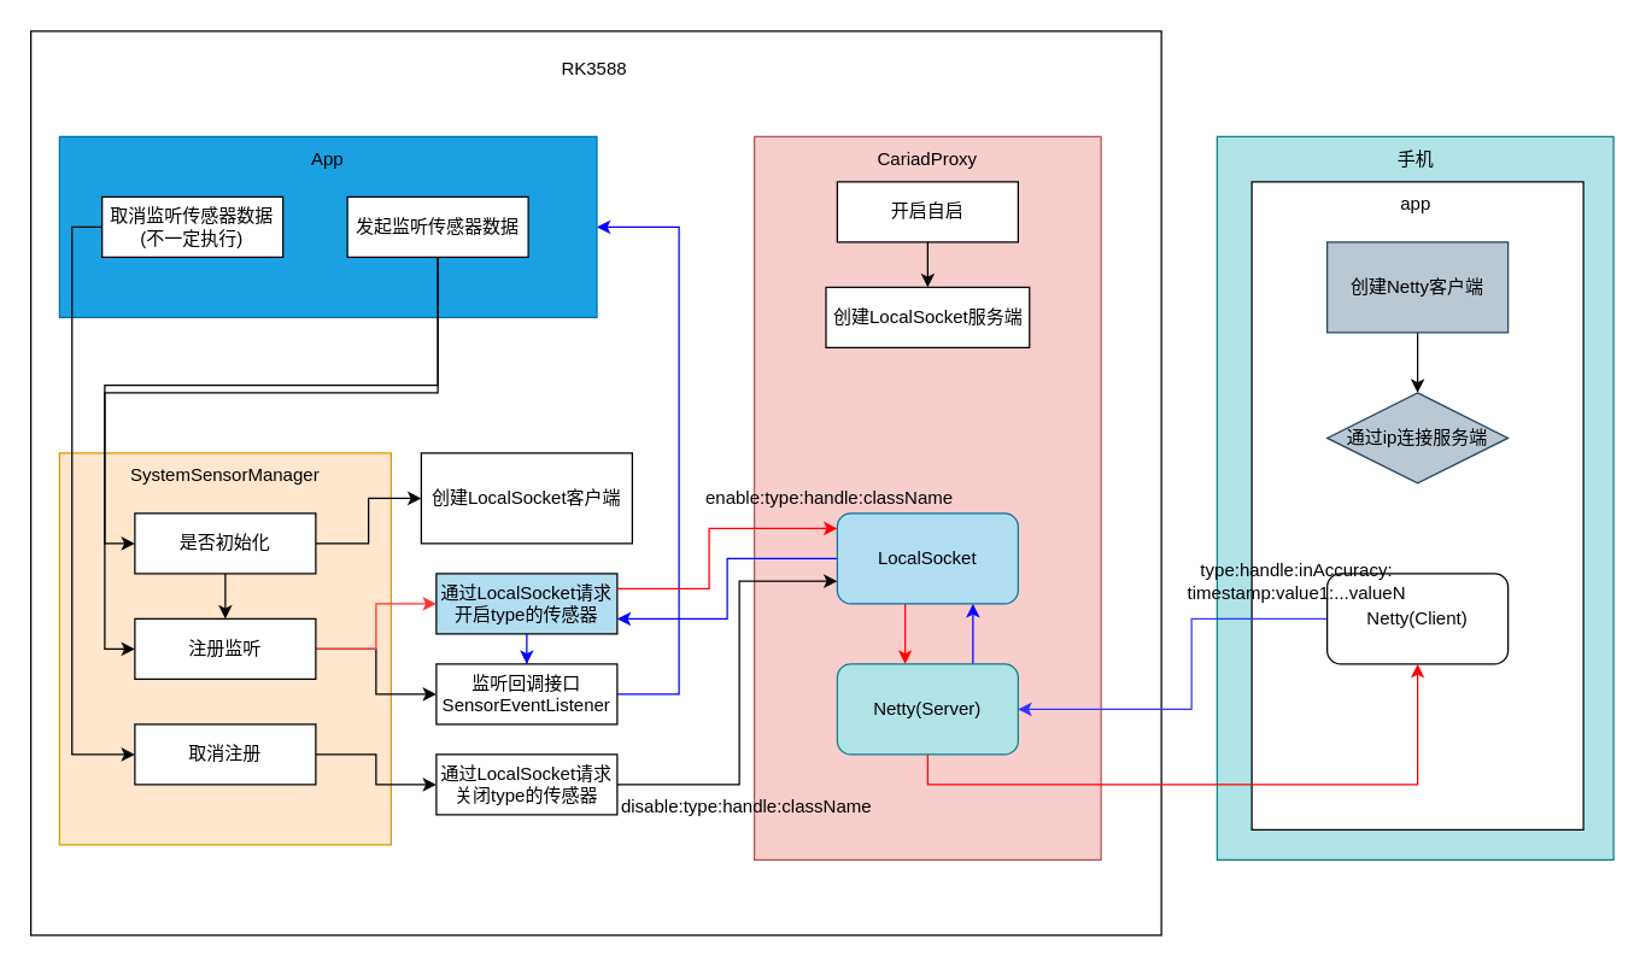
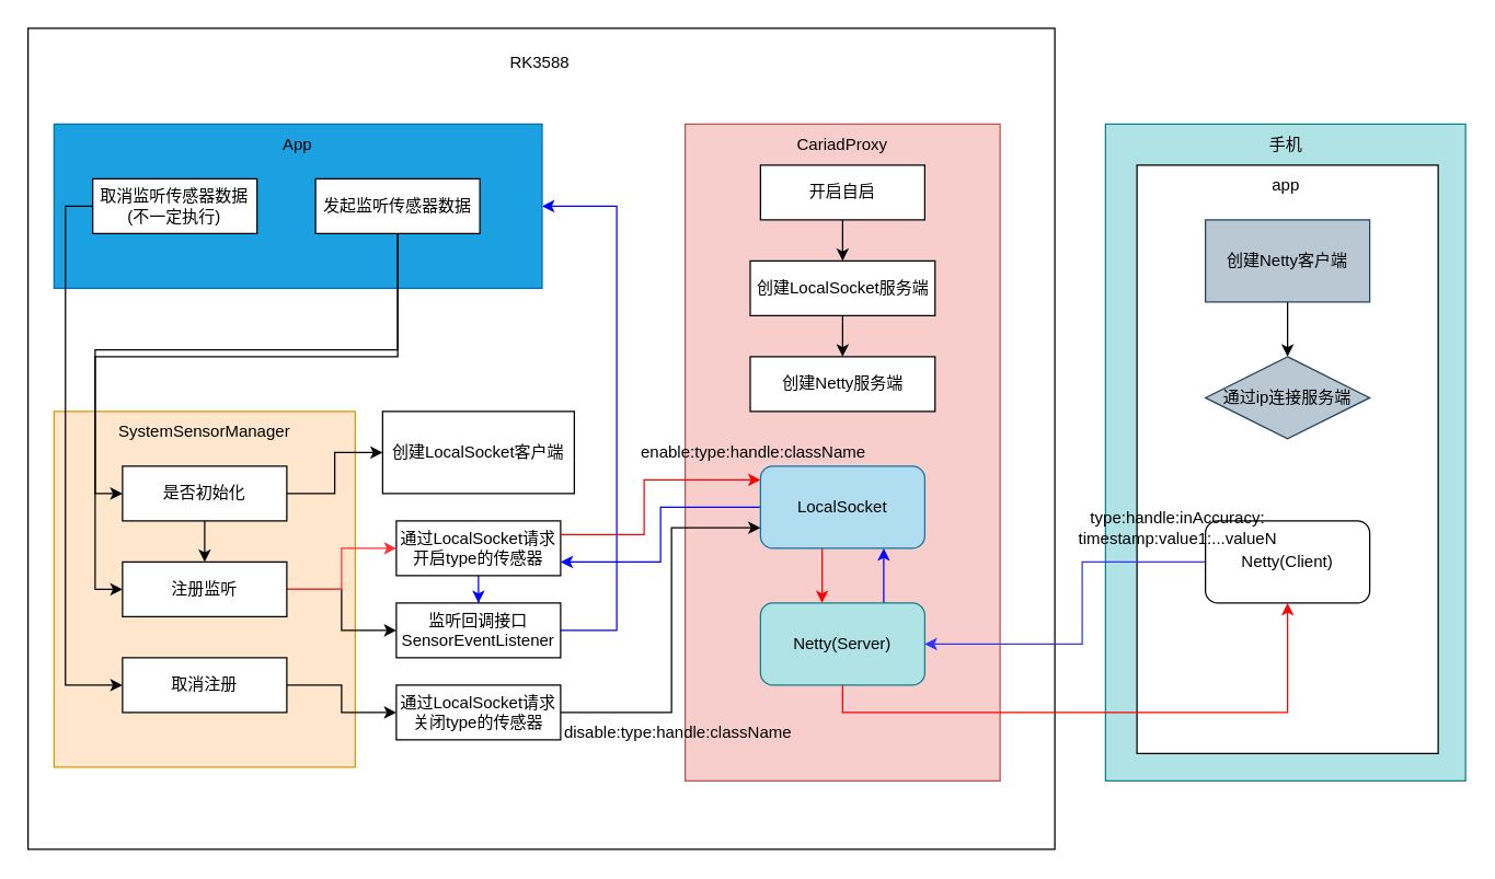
  <mxCell id="0" />
  <mxCell id="1" parent="0" />
  <mxCell id="2" value="" style="rounded=0;whiteSpace=wrap;html=1;" parent="1" vertex="1"><mxGeometry x="20" y="20" width="750" height="600" as="geometry" /></mxCell>
  <mxCell id="3" value="" style="rounded=0;whiteSpace=wrap;html=1;fillColor=#ffe6cc;strokeColor=#d79b00;" parent="1" vertex="1"><mxGeometry x="39" y="300" width="220" height="260" as="geometry" /></mxCell>
  <mxCell id="4" value="" style="edgeStyle=orthogonalEdgeStyle;rounded=0;orthogonalLoop=1;jettySize=auto;html=1;" parent="1" source="6" target="8" edge="1"><mxGeometry relative="1" as="geometry" /></mxCell>
  <mxCell id="5" value="" style="edgeStyle=orthogonalEdgeStyle;rounded=0;orthogonalLoop=1;jettySize=auto;html=1;" parent="1" source="6" target="11" edge="1"><mxGeometry relative="1" as="geometry" /></mxCell>
  <mxCell id="6" value="是否初始化" style="rounded=0;whiteSpace=wrap;html=1;" parent="1" vertex="1"><mxGeometry x="89" y="340" width="120" height="40" as="geometry" /></mxCell>
  <mxCell id="7" value="SystemSensorManager" style="text;html=1;strokeColor=none;fillColor=none;align=center;verticalAlign=middle;whiteSpace=wrap;rounded=0;" parent="1" vertex="1"><mxGeometry x="119" y="300" width="60" height="30" as="geometry" /></mxCell>
  <mxCell id="8" value="创建LocalSocket客户端" style="rounded=0;whiteSpace=wrap;html=1;" parent="1" vertex="1"><mxGeometry x="279" y="300" width="140" height="60" as="geometry" /></mxCell>
  <mxCell id="9" value="" style="edgeStyle=orthogonalEdgeStyle;rounded=0;orthogonalLoop=1;jettySize=auto;html=1;" parent="1" source="11" target="13" edge="1"><mxGeometry relative="1" as="geometry" /></mxCell>
  <mxCell id="10" style="edgeStyle=orthogonalEdgeStyle;rounded=0;orthogonalLoop=1;jettySize=auto;html=1;entryX=0;entryY=0.5;entryDx=0;entryDy=0;strokeColor=#FF3333;" parent="1" source="11" target="18" edge="1"><mxGeometry relative="1" as="geometry" /></mxCell>
  <mxCell id="11" value="注册监听" style="rounded=0;whiteSpace=wrap;html=1;" parent="1" vertex="1"><mxGeometry x="89" y="410" width="120" height="40" as="geometry" /></mxCell>
  <mxCell id="12" style="edgeStyle=orthogonalEdgeStyle;rounded=0;orthogonalLoop=1;jettySize=auto;html=1;entryX=1;entryY=0.5;entryDx=0;entryDy=0;strokeColor=#0000FF;" parent="1" source="13" target="21" edge="1"><mxGeometry relative="1" as="geometry"><Array as="points"><mxPoint x="450" y="460" /><mxPoint x="450" y="150" /></Array></mxGeometry></mxCell>
  <mxCell id="13" value="监听回调接口SensorEventListener" style="rounded=0;whiteSpace=wrap;html=1;" parent="1" vertex="1"><mxGeometry x="289" y="440" width="120" height="40" as="geometry" /></mxCell>
  <mxCell id="14" value="" style="edgeStyle=orthogonalEdgeStyle;rounded=0;orthogonalLoop=1;jettySize=auto;html=1;" parent="1" source="15" target="16" edge="1"><mxGeometry relative="1" as="geometry" /></mxCell>
  <mxCell id="15" value="取消注册" style="rounded=0;whiteSpace=wrap;html=1;" parent="1" vertex="1"><mxGeometry x="89" y="480" width="120" height="40" as="geometry" /></mxCell>
  <mxCell id="16" value="通过LocalSocket请求关闭type的传感器" style="rounded=0;whiteSpace=wrap;html=1;" parent="1" vertex="1"><mxGeometry x="289" y="500" width="120" height="40" as="geometry" /></mxCell>
  <mxCell id="17" style="edgeStyle=orthogonalEdgeStyle;rounded=0;orthogonalLoop=1;jettySize=auto;html=1;strokeColor=#0000FF;" parent="1" source="18" target="13" edge="1"><mxGeometry relative="1" as="geometry" /></mxCell>
- <mxCell id="18" value="通过LocalSocket请求开启type的传感器" style="rounded=0;whiteSpace=wrap;html=1;fillColor=#b1ddf0;" parent="1" vertex="1"><mxGeometry x="289" y="380" width="120" height="40" as="geometry" /></mxCell>
+ <mxCell id="18" value="通过LocalSocket请求开启type的传感器" style="rounded=0;whiteSpace=wrap;html=1;" parent="1" vertex="1"><mxGeometry x="289" y="380" width="120" height="40" as="geometry" /></mxCell>
  <mxCell id="19" value="" style="rounded=0;whiteSpace=wrap;html=1;fillColor=#f8cecc;strokeColor=#b85450;" parent="1" vertex="1"><mxGeometry x="500" y="90" width="230" height="480" as="geometry" /></mxCell>
  <mxCell id="20" value="CariadProxy" style="text;html=1;strokeColor=none;fillColor=none;align=center;verticalAlign=middle;whiteSpace=wrap;rounded=0;" parent="1" vertex="1"><mxGeometry x="585" y="90" width="60" height="30" as="geometry" /></mxCell>
  <mxCell id="21" value="" style="rounded=0;whiteSpace=wrap;html=1;fillColor=#1ba1e2;fontColor=#ffffff;strokeColor=#006EAF;" parent="1" vertex="1"><mxGeometry x="39" y="90" width="356.5" height="120" as="geometry" /></mxCell>
  <mxCell id="22" value="App" style="text;html=1;strokeColor=none;fillColor=none;align=center;verticalAlign=middle;whiteSpace=wrap;rounded=0;" parent="1" vertex="1"><mxGeometry x="187.25" y="90" width="60" height="30" as="geometry" /></mxCell>
  <mxCell id="23" style="edgeStyle=orthogonalEdgeStyle;rounded=0;orthogonalLoop=1;jettySize=auto;html=1;entryX=0;entryY=0.5;entryDx=0;entryDy=0;exitX=0.5;exitY=1;exitDx=0;exitDy=0;" parent="1" source="25" target="6" edge="1"><mxGeometry relative="1" as="geometry" /></mxCell>
  <mxCell id="24" style="edgeStyle=orthogonalEdgeStyle;rounded=0;orthogonalLoop=1;jettySize=auto;html=1;exitX=0.5;exitY=1;exitDx=0;exitDy=0;entryX=0;entryY=0.5;entryDx=0;entryDy=0;" parent="1" source="25" target="11" edge="1"><mxGeometry relative="1" as="geometry"><Array as="points"><mxPoint x="290" y="260" /><mxPoint x="69" y="260" /><mxPoint x="69" y="430" /></Array></mxGeometry></mxCell>
  <mxCell id="25" value="发起监听传感器数据" style="rounded=0;whiteSpace=wrap;html=1;" parent="1" vertex="1"><mxGeometry x="230" y="130" width="120" height="40" as="geometry" /></mxCell>
  <mxCell id="26" style="edgeStyle=orthogonalEdgeStyle;rounded=0;orthogonalLoop=1;jettySize=auto;html=1;entryX=0;entryY=0.5;entryDx=0;entryDy=0;exitX=0;exitY=0.5;exitDx=0;exitDy=0;" parent="1" source="27" target="15" edge="1"><mxGeometry relative="1" as="geometry" /></mxCell>
  <mxCell id="27" value="取消监听传感器数据(不一定执行)" style="rounded=0;whiteSpace=wrap;html=1;" parent="1" vertex="1"><mxGeometry x="67.25" y="130" width="120" height="40" as="geometry" /></mxCell>
  <mxCell id="28" value="" style="rounded=0;whiteSpace=wrap;html=1;fillColor=#b0e3e6;strokeColor=#0e8088;" parent="1" vertex="1"><mxGeometry x="807" y="90" width="263" height="480" as="geometry" /></mxCell>
  <mxCell id="29" value="手机" style="text;html=1;strokeColor=none;fillColor=none;align=center;verticalAlign=middle;whiteSpace=wrap;rounded=0;" parent="1" vertex="1"><mxGeometry x="908.5" y="90" width="60" height="30" as="geometry" /></mxCell>
  <mxCell id="30" value="" style="rounded=0;whiteSpace=wrap;html=1;" parent="1" vertex="1"><mxGeometry x="830" y="120" width="220" height="430" as="geometry" /></mxCell>
  <mxCell id="31" value="app" style="text;html=1;strokeColor=none;fillColor=none;align=center;verticalAlign=middle;whiteSpace=wrap;rounded=0;" parent="1" vertex="1"><mxGeometry x="909" y="120" width="60" height="30" as="geometry" /></mxCell>
  <mxCell id="32" value="" style="edgeStyle=orthogonalEdgeStyle;rounded=0;orthogonalLoop=1;jettySize=auto;html=1;" parent="1" source="33" target="35" edge="1"><mxGeometry relative="1" as="geometry" /></mxCell>
  <mxCell id="33" value="开启自启" style="rounded=0;whiteSpace=wrap;html=1;" parent="1" vertex="1"><mxGeometry x="555" y="120" width="120" height="40" as="geometry" /></mxCell>
+ <mxCell id="34" value="" style="edgeStyle=orthogonalEdgeStyle;rounded=0;orthogonalLoop=1;jettySize=auto;html=1;" parent="1" source="35" target="36" edge="1"><mxGeometry relative="1" as="geometry" /></mxCell>
  <mxCell id="35" value="创建LocalSocket服务端" style="rounded=0;whiteSpace=wrap;html=1;" parent="1" vertex="1"><mxGeometry x="547.5" y="190" width="135" height="40" as="geometry" /></mxCell>
+ <mxCell id="36" value="创建Netty服务端" style="rounded=0;whiteSpace=wrap;html=1;" parent="1" vertex="1"><mxGeometry x="547.5" y="260" width="135" height="40" as="geometry" /></mxCell>
  <mxCell id="37" value="" style="edgeStyle=orthogonalEdgeStyle;rounded=0;orthogonalLoop=1;jettySize=auto;html=1;strokeColor=#FF0000;" parent="1" source="39" target="42" edge="1"><mxGeometry relative="1" as="geometry"><Array as="points"><mxPoint x="600" y="420" /><mxPoint x="600" y="420" /></Array></mxGeometry></mxCell>
  <mxCell id="38" style="edgeStyle=orthogonalEdgeStyle;rounded=0;orthogonalLoop=1;jettySize=auto;html=1;entryX=1;entryY=0.75;entryDx=0;entryDy=0;strokeColor=#0000FF;" parent="1" source="39" target="18" edge="1"><mxGeometry relative="1" as="geometry"><Array as="points"><mxPoint x="482" y="370" /><mxPoint x="482" y="410" /></Array></mxGeometry></mxCell>
  <mxCell id="39" value="LocalSocket" style="rounded=1;whiteSpace=wrap;html=1;fillColor=#b1ddf0;strokeColor=#10739e;" parent="1" vertex="1"><mxGeometry x="555" y="340" width="120" height="60" as="geometry" /></mxCell>
  <mxCell id="40" style="edgeStyle=orthogonalEdgeStyle;rounded=0;orthogonalLoop=1;jettySize=auto;html=1;exitX=0.5;exitY=1;exitDx=0;exitDy=0;strokeColor=#FF0000;entryX=0.5;entryY=1;entryDx=0;entryDy=0;" parent="1" source="42" target="50" edge="1"><mxGeometry relative="1" as="geometry" /></mxCell>
  <mxCell id="41" style="edgeStyle=orthogonalEdgeStyle;rounded=0;orthogonalLoop=1;jettySize=auto;html=1;exitX=0.75;exitY=0;exitDx=0;exitDy=0;entryX=0.75;entryY=1;entryDx=0;entryDy=0;strokeColor=#0000FF;" parent="1" source="42" target="39" edge="1"><mxGeometry relative="1" as="geometry" /></mxCell>
  <mxCell id="42" value="Netty(Server)" style="rounded=1;whiteSpace=wrap;html=1;fillColor=#b0e3e6;strokeColor=#0e8088;" parent="1" vertex="1"><mxGeometry x="555" y="440" width="120" height="60" as="geometry" /></mxCell>
  <mxCell id="43" style="edgeStyle=orthogonalEdgeStyle;rounded=0;orthogonalLoop=1;jettySize=auto;html=1;exitX=1;exitY=0.5;exitDx=0;exitDy=0;strokeColor=#FF0000;" parent="1" edge="1"><mxGeometry relative="1" as="geometry"><mxPoint x="409" y="390" as="sourcePoint" /><mxPoint x="555" y="350" as="targetPoint" /><Array as="points"><mxPoint x="470" y="390" /><mxPoint x="470" y="350" /></Array></mxGeometry></mxCell>
  <mxCell id="44" value="" style="edgeStyle=orthogonalEdgeStyle;rounded=0;orthogonalLoop=1;jettySize=auto;html=1;" parent="1" source="45" target="47" edge="1"><mxGeometry relative="1" as="geometry" /></mxCell>
  <mxCell id="45" value="创建Netty客户端" style="rounded=0;whiteSpace=wrap;html=1;fillColor=#bac8d3;strokeColor=#23445d;" parent="1" vertex="1"><mxGeometry x="880" y="160" width="120" height="60" as="geometry" /></mxCell>
  <mxCell id="46" style="edgeStyle=orthogonalEdgeStyle;rounded=0;orthogonalLoop=1;jettySize=auto;html=1;entryX=1;entryY=0.5;entryDx=0;entryDy=0;strokeColor=#3333FF;exitX=0;exitY=0.5;exitDx=0;exitDy=0;" parent="1" source="50" target="42" edge="1"><mxGeometry relative="1" as="geometry"><mxPoint x="690" y="450" as="targetPoint" /><Array as="points"><mxPoint x="790" y="410" /><mxPoint x="790" y="470" /></Array></mxGeometry></mxCell>
  <mxCell id="47" value="通过ip连接服务端" style="rhombus;whiteSpace=wrap;html=1;fillColor=#bac8d3;strokeColor=#23445d;" parent="1" vertex="1"><mxGeometry x="880" y="260" width="120" height="60" as="geometry" /></mxCell>
  <mxCell id="48" style="edgeStyle=orthogonalEdgeStyle;rounded=0;orthogonalLoop=1;jettySize=auto;html=1;entryX=0;entryY=0.75;entryDx=0;entryDy=0;" parent="1" source="16" target="39" edge="1"><mxGeometry relative="1" as="geometry"><mxPoint x="460" y="520" as="targetPoint" /><Array as="points"><mxPoint x="490" y="520" /><mxPoint x="490" y="385" /></Array></mxGeometry></mxCell>
  <mxCell id="49" value="RK3588" style="text;html=1;strokeColor=none;fillColor=none;align=center;verticalAlign=middle;whiteSpace=wrap;rounded=0;" parent="1" vertex="1"><mxGeometry x="364" y="30" width="60" height="30" as="geometry" /></mxCell>
  <mxCell id="50" value="Netty(Client)" style="rounded=1;whiteSpace=wrap;html=1;" parent="1" vertex="1"><mxGeometry x="880" y="380" width="120" height="60" as="geometry" /></mxCell>
  <mxCell id="51" value="enable:type:handle:className" style="text;html=1;strokeColor=none;fillColor=none;align=center;verticalAlign=middle;whiteSpace=wrap;rounded=0;" parent="1" vertex="1"><mxGeometry x="490" y="315" width="120" height="30" as="geometry" /></mxCell>
  <mxCell id="52" value="disable:type:handle:className" style="text;html=1;strokeColor=none;fillColor=none;align=center;verticalAlign=middle;whiteSpace=wrap;rounded=0;" parent="1" vertex="1"><mxGeometry x="435" y="520" width="120" height="30" as="geometry" /></mxCell>
  <mxCell id="53" value="type:handle:inAccuracy:&lt;br&gt;&lt;span style=&quot;background-color: initial;&quot;&gt;timestamp:value1:...valueN&lt;/span&gt;" style="text;html=1;strokeColor=none;fillColor=none;align=center;verticalAlign=middle;whiteSpace=wrap;rounded=0;" parent="1" vertex="1"><mxGeometry x="800" y="370" width="120" height="30" as="geometry" /></mxCell>
